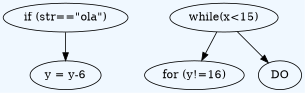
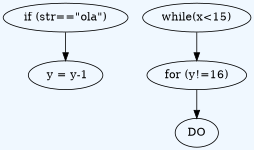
  digraph {
    bgcolor=aliceblue
    rankdir=TB
    "if (str==\"ola\")"
-   " y = y-1" [label="y = y-6"]
+   " y = y-1"
    "while(x<15)"
    "for (y!=16)"
    DO
    "if (str==\"ola\")" -> " y = y-1"
    "while(x<15)" -> "for (y!=16)"
-   "while(x<15)" -> DO
+   "for (y!=16)" -> DO
  }
